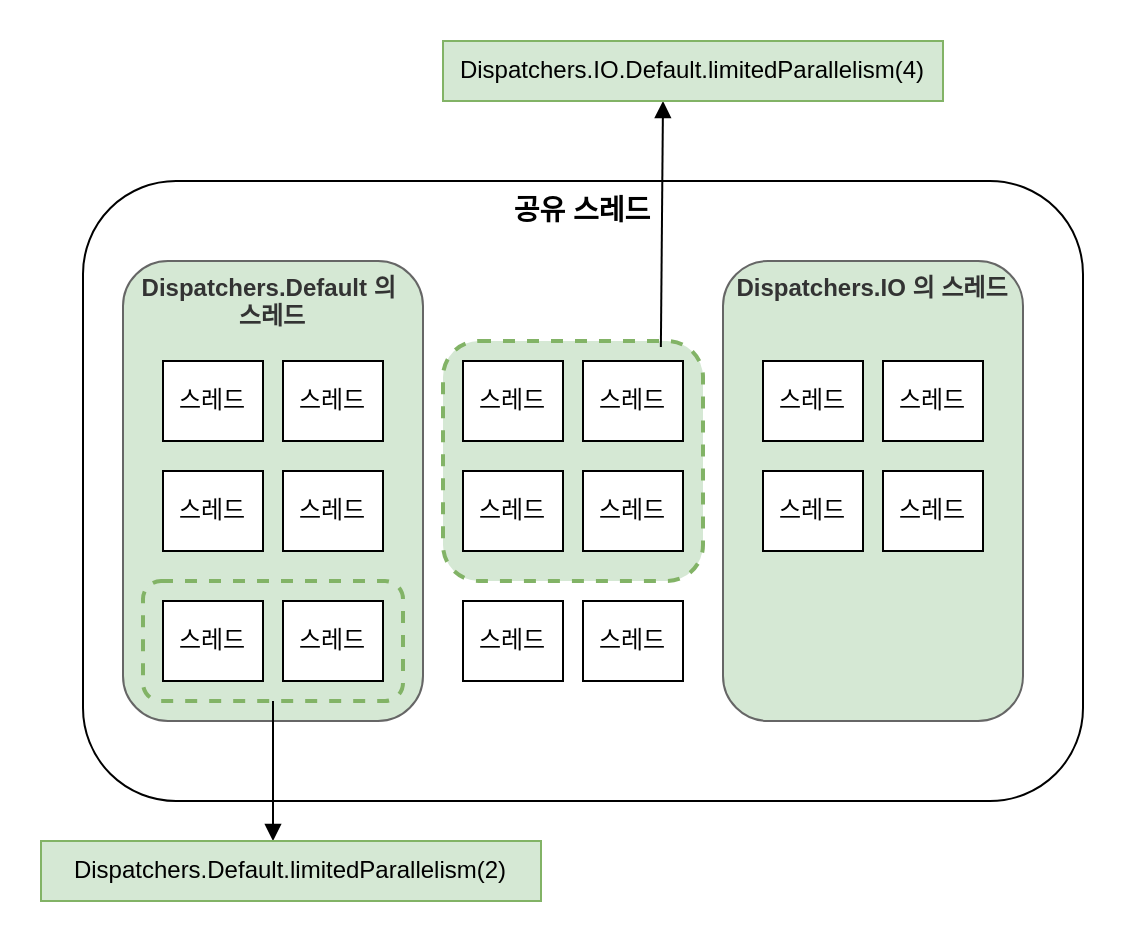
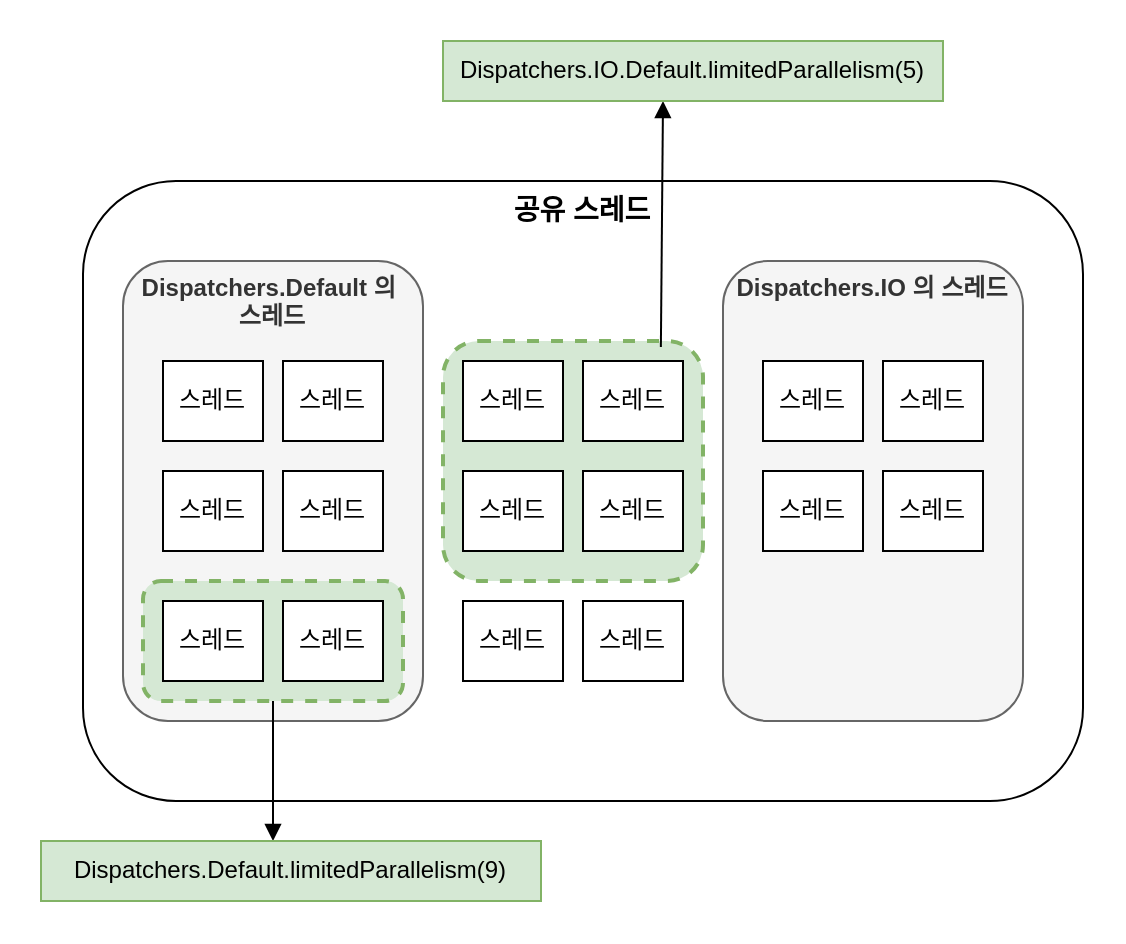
  <mxCell id="0" />
  <mxCell id="1" parent="0" />
  <mxCell id="2" value="공유 스레드" style="rounded=1;whiteSpace=wrap;html=1;fontStyle=1;verticalAlign=top;fontSize=14;" vertex="1" parent="1"><mxGeometry x="41" y="90" width="500" height="310" as="geometry" /></mxCell>
- <mxCell id="3" value="Dispatchers.Default 의&amp;nbsp;&lt;div&gt;스레드&lt;/div&gt;" style="rounded=1;whiteSpace=wrap;html=1;fontStyle=1;verticalAlign=top;fontColor=#333333;fillColor=#d5e8d4;strokeColor=#666666;" vertex="1" parent="1"><mxGeometry x="61" y="130" width="150" height="230" as="geometry" /></mxCell>
+ <mxCell id="3" value="Dispatchers.Default 의&amp;nbsp;&lt;div&gt;스레드&lt;/div&gt;" style="rounded=1;whiteSpace=wrap;html=1;fontStyle=1;verticalAlign=top;fontColor=#333333;fillColor=#f5f5f5;strokeColor=#666666;" vertex="1" parent="1"><mxGeometry x="61" y="130" width="150" height="230" as="geometry" /></mxCell>
  <mxCell id="4" value="스레드" style="rounded=0;whiteSpace=wrap;html=1;" vertex="1" parent="1"><mxGeometry x="81" y="180" width="50" height="40" as="geometry" /></mxCell>
  <mxCell id="5" value="스레드" style="rounded=0;whiteSpace=wrap;html=1;" vertex="1" parent="1"><mxGeometry x="141" y="180" width="50" height="40" as="geometry" /></mxCell>
  <mxCell id="6" value="스레드" style="rounded=0;whiteSpace=wrap;html=1;" vertex="1" parent="1"><mxGeometry x="81" y="235" width="50" height="40" as="geometry" /></mxCell>
  <mxCell id="7" value="스레드" style="rounded=0;whiteSpace=wrap;html=1;" vertex="1" parent="1"><mxGeometry x="141" y="235" width="50" height="40" as="geometry" /></mxCell>
  <mxCell id="8" value="" style="rounded=1;whiteSpace=wrap;html=1;dashed=1;strokeWidth=2;fillColor=#d5e8d4;strokeColor=#82b366;" vertex="1" parent="1"><mxGeometry x="71" y="290" width="130" height="60" as="geometry" /></mxCell>
  <mxCell id="9" value="스레드" style="rounded=0;whiteSpace=wrap;html=1;" vertex="1" parent="1"><mxGeometry x="81" y="300" width="50" height="40" as="geometry" /></mxCell>
  <mxCell id="10" value="스레드" style="rounded=0;whiteSpace=wrap;html=1;" vertex="1" parent="1"><mxGeometry x="141" y="300" width="50" height="40" as="geometry" /></mxCell>
  <mxCell id="11" value="" style="endArrow=block;html=1;rounded=0;exitX=0.5;exitY=1;exitDx=0;exitDy=0;endFill=1;" edge="1" parent="1" source="8"><mxGeometry width="50" height="50" relative="1" as="geometry"><mxPoint x="331" y="450" as="sourcePoint" /><mxPoint x="136" y="420" as="targetPoint" /></mxGeometry></mxCell>
- <mxCell id="12" value="Dispatchers.Default.limitedParallelism(2)" style="text;html=1;align=center;verticalAlign=middle;whiteSpace=wrap;rounded=0;fillColor=#d5e8d4;strokeColor=#82b366;" vertex="1" parent="1"><mxGeometry x="20" y="420" width="250" height="30" as="geometry" /></mxCell>
- <mxCell id="13" value="Dispatchers.IO 의 스레드" style="rounded=1;whiteSpace=wrap;html=1;fontStyle=1;verticalAlign=top;fontColor=#333333;fillColor=#d5e8d4;strokeColor=#666666;" vertex="1" parent="1"><mxGeometry x="361" y="130" width="150" height="230" as="geometry" /></mxCell>
+ <mxCell id="12" value="Dispatchers.Default.limitedParallelism(9)" style="text;html=1;align=center;verticalAlign=middle;whiteSpace=wrap;rounded=0;fillColor=#d5e8d4;strokeColor=#82b366;" vertex="1" parent="1"><mxGeometry x="20" y="420" width="250" height="30" as="geometry" /></mxCell>
+ <mxCell id="13" value="Dispatchers.IO 의 스레드" style="rounded=1;whiteSpace=wrap;html=1;fontStyle=1;verticalAlign=top;fontColor=#333333;fillColor=#f5f5f5;strokeColor=#666666;" vertex="1" parent="1"><mxGeometry x="361" y="130" width="150" height="230" as="geometry" /></mxCell>
  <mxCell id="14" value="스레드" style="rounded=0;whiteSpace=wrap;html=1;" vertex="1" parent="1"><mxGeometry x="381" y="180" width="50" height="40" as="geometry" /></mxCell>
  <mxCell id="15" value="스레드" style="rounded=0;whiteSpace=wrap;html=1;" vertex="1" parent="1"><mxGeometry x="441" y="180" width="50" height="40" as="geometry" /></mxCell>
  <mxCell id="16" value="스레드" style="rounded=0;whiteSpace=wrap;html=1;" vertex="1" parent="1"><mxGeometry x="381" y="235" width="50" height="40" as="geometry" /></mxCell>
  <mxCell id="17" value="스레드" style="rounded=0;whiteSpace=wrap;html=1;" vertex="1" parent="1"><mxGeometry x="441" y="235" width="50" height="40" as="geometry" /></mxCell>
  <mxCell id="18" value="" style="rounded=1;whiteSpace=wrap;html=1;dashed=1;strokeWidth=2;fillColor=#d5e8d4;strokeColor=#82b366;" vertex="1" parent="1"><mxGeometry x="221" y="170" width="130" height="120" as="geometry" /></mxCell>
  <mxCell id="19" value="스레드" style="rounded=0;whiteSpace=wrap;html=1;" vertex="1" parent="1"><mxGeometry x="231" y="180" width="50" height="40" as="geometry" /></mxCell>
  <mxCell id="20" value="스레드" style="rounded=0;whiteSpace=wrap;html=1;" vertex="1" parent="1"><mxGeometry x="291" y="180" width="50" height="40" as="geometry" /></mxCell>
  <mxCell id="21" value="스레드" style="rounded=0;whiteSpace=wrap;html=1;" vertex="1" parent="1"><mxGeometry x="231" y="235" width="50" height="40" as="geometry" /></mxCell>
  <mxCell id="22" value="스레드" style="rounded=0;whiteSpace=wrap;html=1;" vertex="1" parent="1"><mxGeometry x="291" y="235" width="50" height="40" as="geometry" /></mxCell>
  <mxCell id="23" value="스레드" style="rounded=0;whiteSpace=wrap;html=1;" vertex="1" parent="1"><mxGeometry x="231" y="300" width="50" height="40" as="geometry" /></mxCell>
  <mxCell id="24" value="스레드" style="rounded=0;whiteSpace=wrap;html=1;" vertex="1" parent="1"><mxGeometry x="291" y="300" width="50" height="40" as="geometry" /></mxCell>
  <mxCell id="25" value="" style="endArrow=block;html=1;rounded=0;exitX=0.838;exitY=0.025;exitDx=0;exitDy=0;exitPerimeter=0;endFill=1;" edge="1" parent="1" source="18"><mxGeometry width="50" height="50" relative="1" as="geometry"><mxPoint x="331" y="450" as="sourcePoint" /><mxPoint x="331" y="50" as="targetPoint" /></mxGeometry></mxCell>
- <mxCell id="26" value="Dispatchers.IO.Default.limitedParallelism(4)" style="text;html=1;align=center;verticalAlign=middle;whiteSpace=wrap;rounded=0;fillColor=#d5e8d4;strokeColor=#82b366;" vertex="1" parent="1"><mxGeometry x="221" y="20" width="250" height="30" as="geometry" /></mxCell>
+ <mxCell id="26" value="Dispatchers.IO.Default.limitedParallelism(5)" style="text;html=1;align=center;verticalAlign=middle;whiteSpace=wrap;rounded=0;fillColor=#d5e8d4;strokeColor=#82b366;" vertex="1" parent="1"><mxGeometry x="221" y="20" width="250" height="30" as="geometry" /></mxCell>
